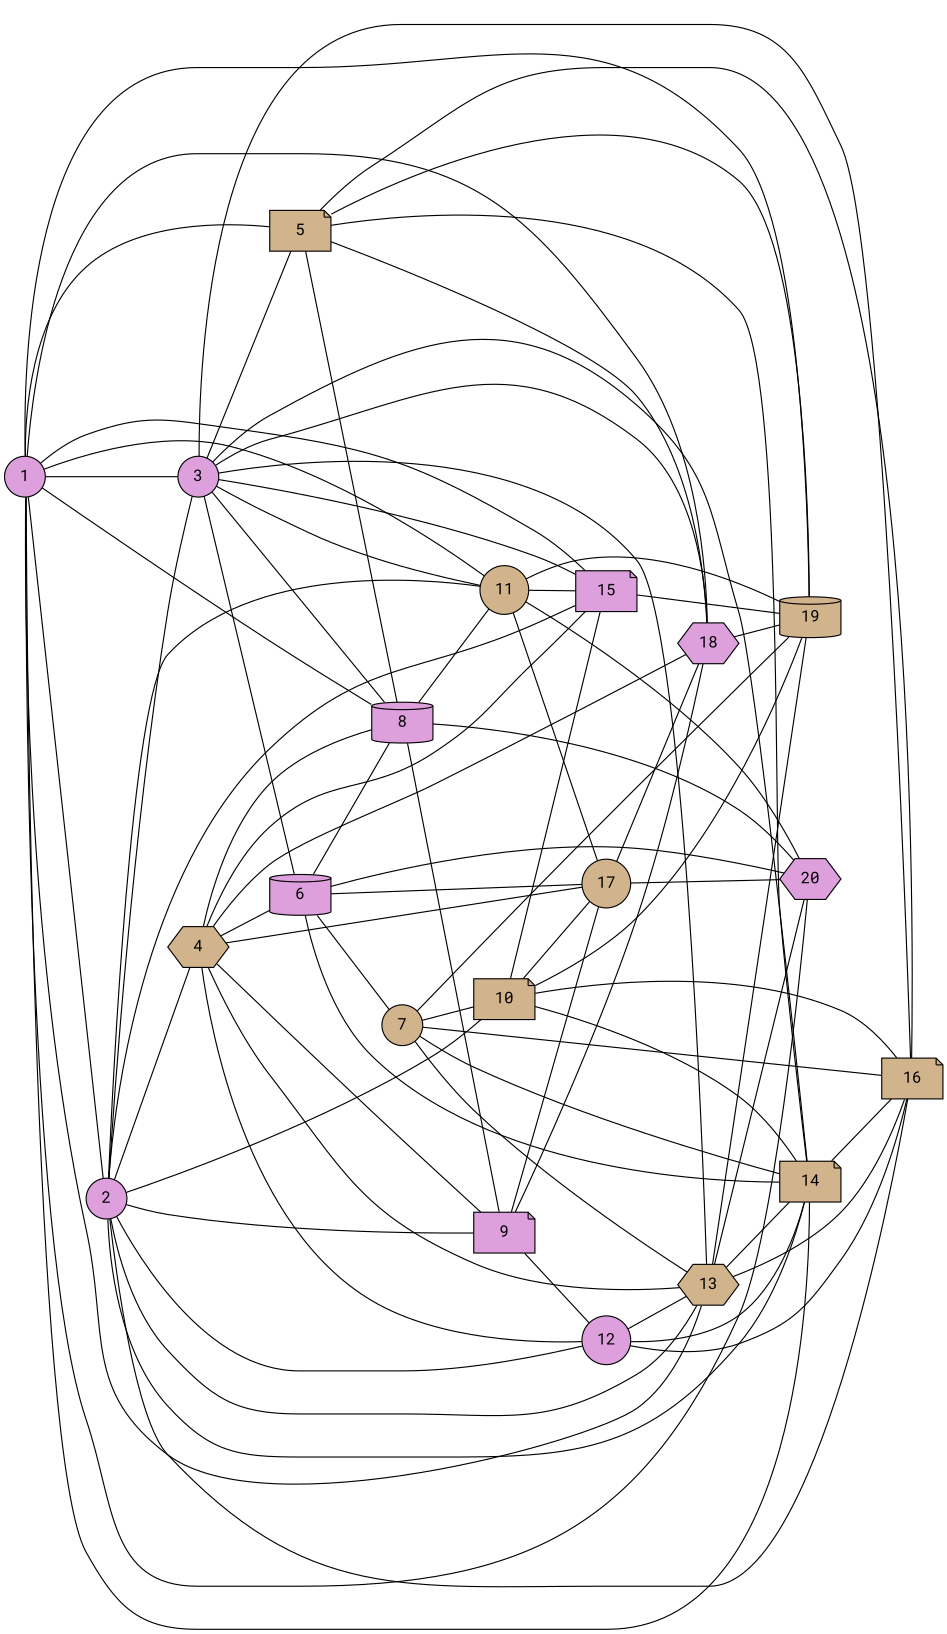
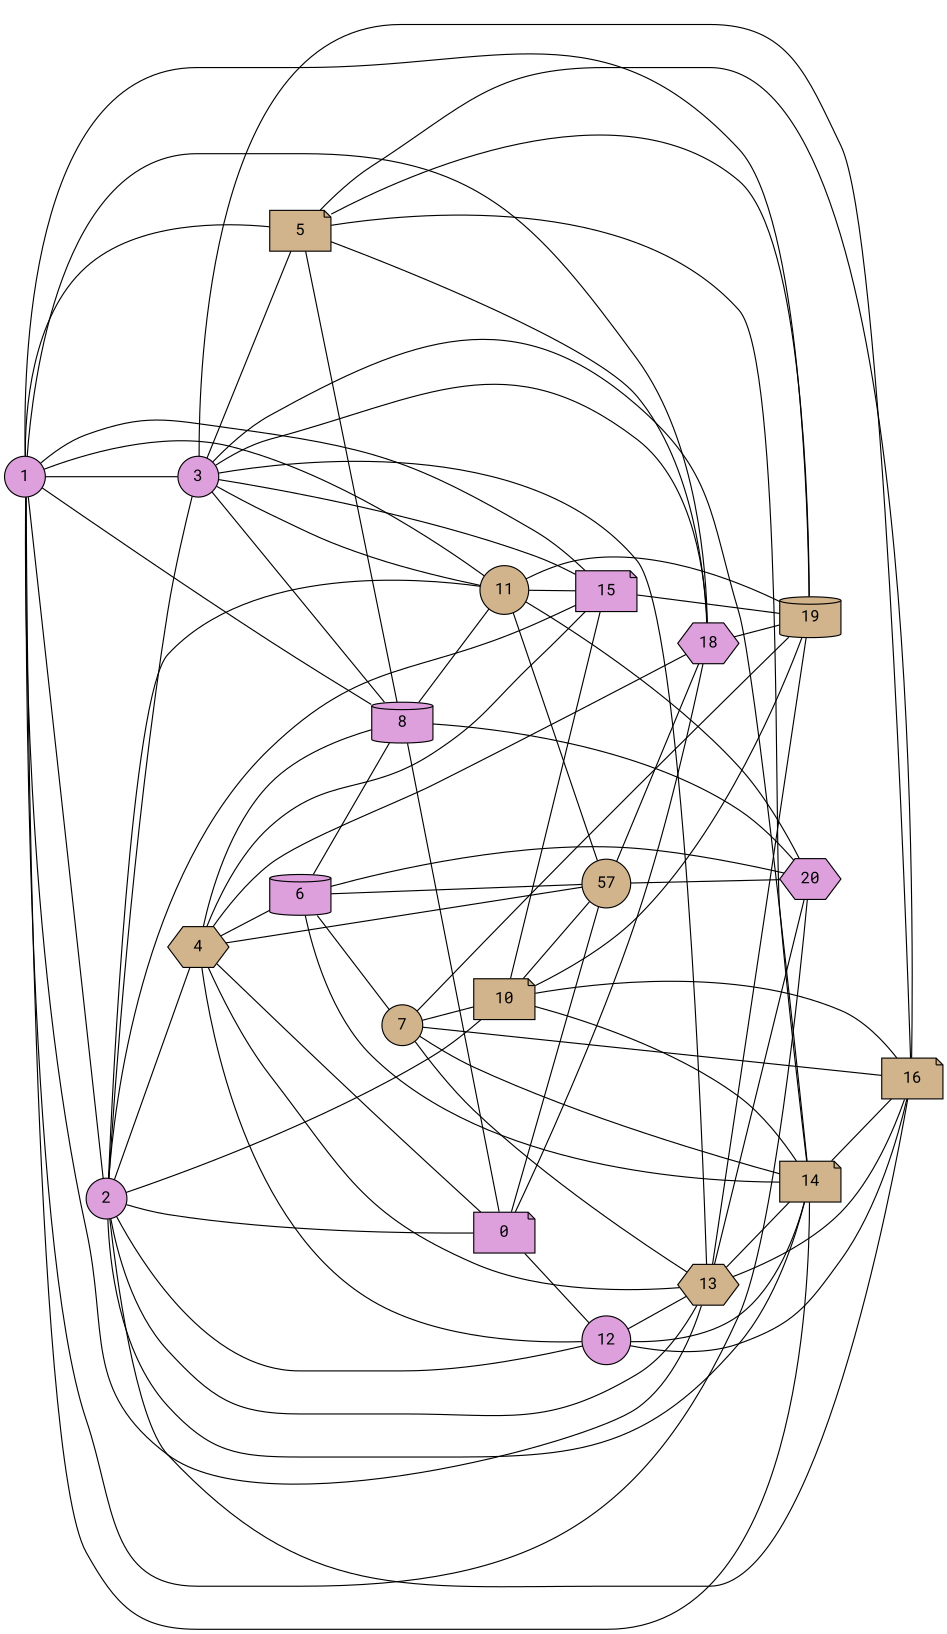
  graph {
    fontname="Roboto Mono"
    rankdir=LR
    node [fillcolor=plum fontname="Roboto Mono" shape=circle style=filled]
    edge [fontname="Roboto Mono"]
    1
    2
    19 [fillcolor=tan shape=cylinder]
    13 [fillcolor=tan shape=hexagon]
    5 [fillcolor=tan shape=note]
    3
    11 [fillcolor=tan]
    18 [shape=hexagon]
    14 [fillcolor=tan shape=note]
    15 [shape=note]
    20 [shape=hexagon]
    8 [shape=cylinder]
    4 [fillcolor=tan shape=hexagon]
    12
    16 [fillcolor=tan shape=note]
-   9 [shape=note]
+   9 [shape=note label=0]
    10 [fillcolor=tan shape=note]
    6 [shape=cylinder]
-   17 [fillcolor=tan]
+   17 [fillcolor=tan label=57]
    7 [fillcolor=tan]
    1 -- 2
    1 -- 19
    1 -- 13
    1 -- 5
    1 -- 3
    1 -- 11
    1 -- 18
    1 -- 14
    1 -- 15
    1 -- 20
    1 -- 8
    2 -- 13
    2 -- 3
    2 -- 11
    2 -- 14
    2 -- 15
    2 -- 4
    2 -- 12
    2 -- 16
    2 -- 9
    2 -- 10
    13 -- 19
    13 -- 14
    13 -- 20
    13 -- 16
    5 -- 19
    5 -- 18
    5 -- 14
    5 -- 8
    5 -- 16
    3 -- 13
    3 -- 5
    3 -- 11
    3 -- 18
    3 -- 14
    3 -- 15
    3 -- 8
    3 -- 16
-   3 -- 6
    11 -- 19
    11 -- 15
    11 -- 20
    11 -- 17
    18 -- 19
    14 -- 16
    15 -- 19
    8 -- 11
    8 -- 20
    8 -- 9
    4 -- 13
    4 -- 18
    4 -- 15
    4 -- 8
    4 -- 12
    4 -- 9
    4 -- 6
    4 -- 17
    12 -- 13
    12 -- 14
    12 -- 16
    9 -- 18
    9 -- 12
    9 -- 17
    10 -- 19
    10 -- 14
    10 -- 15
    10 -- 16
    10 -- 17
    6 -- 14
    6 -- 20
    6 -- 8
    6 -- 17
    6 -- 7
    17 -- 18
    17 -- 20
    7 -- 19
    7 -- 13
    7 -- 14
    7 -- 16
    7 -- 10
  }
